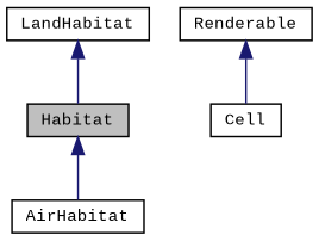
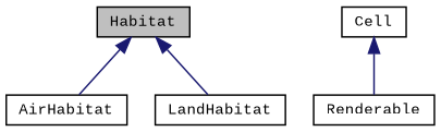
  digraph {
    fontname="Liberation Mono"
    node [color=black fillcolor=white fontname="Liberation Mono" fontsize=10 shape=record style=filled]
    edge [color=midnightblue dir=back fontname="Liberation Mono" fontsize=10 labelfontname=Helvetica labelfontsize=10 style=solid]
    n1 [fillcolor=grey75 fontcolor=black height=0.2 label=Habitat width=0.4]
    n2 [height=0.2 label=AirHabitat width=0.4]
    n3 [height=0.2 label=LandHabitat width=0.4]
    n4 [height=0.2 label=Cell width=0.4]
    n5 [height=0.2 label=Renderable width=0.4]
    n1 -> n2
-   n3 -> n1
-   n5 -> n4
+   n1 -> n3
+   n4 -> n5
  }
